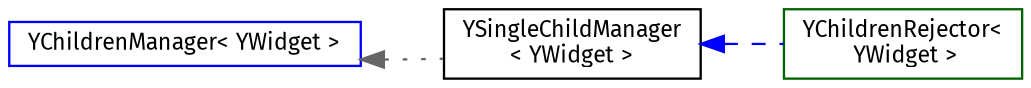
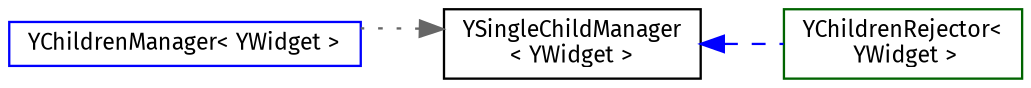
  digraph {
    fontname="Fira Sans"
    rankdir=LR
    node [fillcolor=white fontname="Fira Sans" fontsize=10 shape=box style=filled]
    edge [dir=back fontname="Fira Sans" fontsize=10 labelfontname=Helvetica labelfontsize=10]
    n1 [color=blue height=0.2 label="YChildrenManager\< YWidget \>" width=0.4]
    n2 [color=black height=0.2 label="YSingleChildManager\l\< YWidget \>" width=0.4]
    n3 [color=darkgreen height=0.2 label="YChildrenRejector\<\l YWidget \>" width=0.4]
-   n1 -> n2 [color=gray40 style=dotted]
+   n2 -> n1 [color=gray40 style=dotted]
    n2 -> n3 [color=blue style=dashed]
  }
